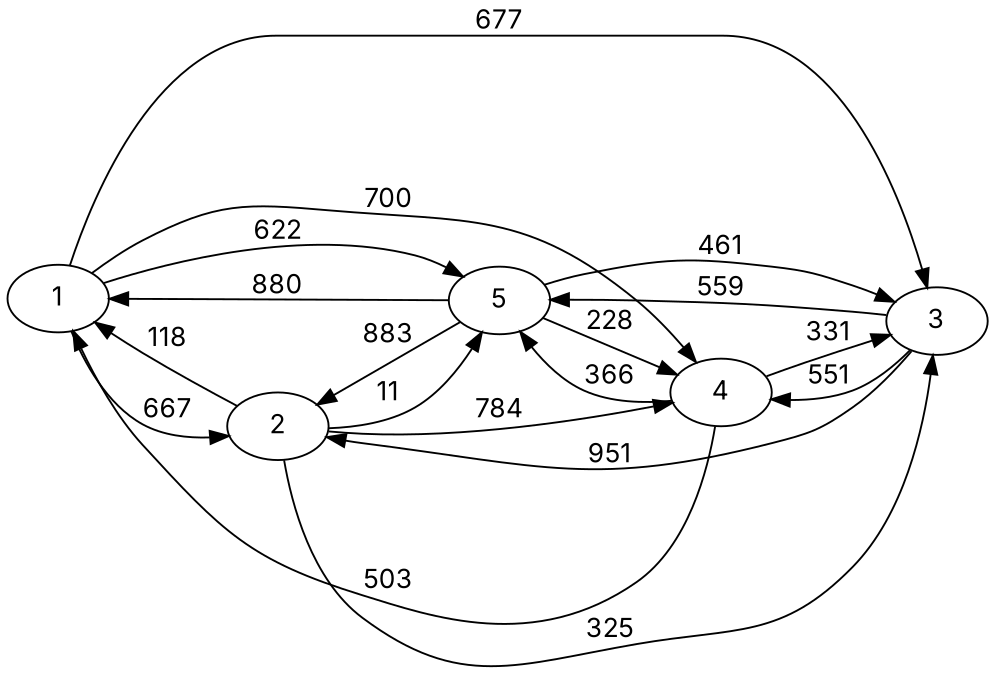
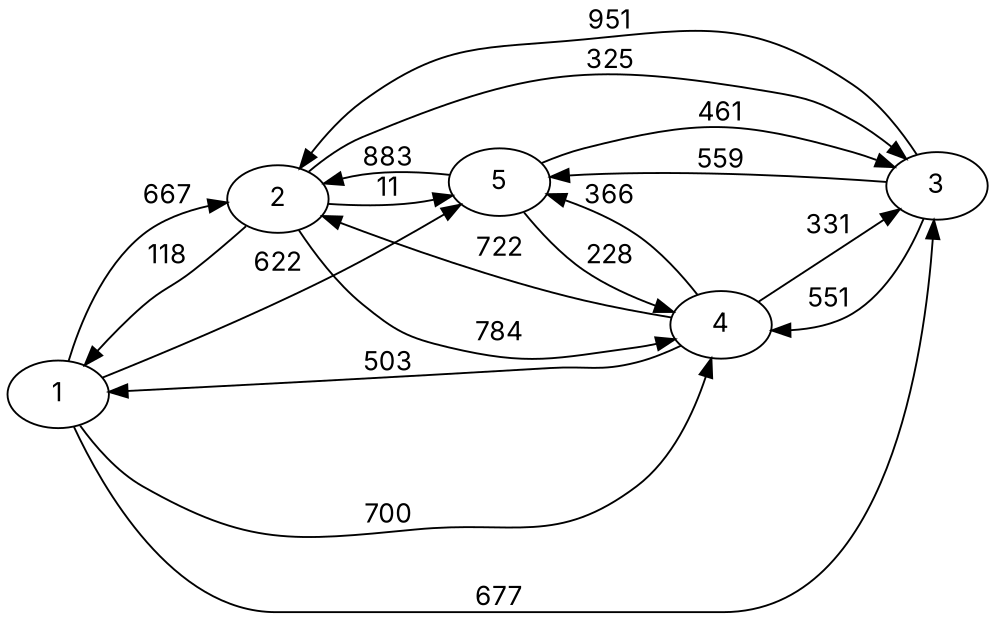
  digraph {
    fontname=Inter
    rankdir=LR
    node [fontname=Inter]
    edge [color=black fontname=Inter]
    1
    2
    3
    4
    5
    1 -> 2 [label=667]
    1 -> 3 [label=677]
    1 -> 4 [label=700]
    1 -> 5 [label=622]
    2 -> 1 [label=118]
    2 -> 3 [label=325]
    2 -> 4 [label=784]
    2 -> 5 [label=11]
    3 -> 2 [label=951]
    3 -> 4 [label=551]
    3 -> 5 [label=559]
    4 -> 1 [label=503]
+   4 -> 2 [label=722]
    4 -> 3 [label=331]
    4 -> 5 [label=366]
-   5 -> 1 [label=880]
    5 -> 2 [label=883]
    5 -> 3 [label=461]
    5 -> 4 [label=228]
  }
